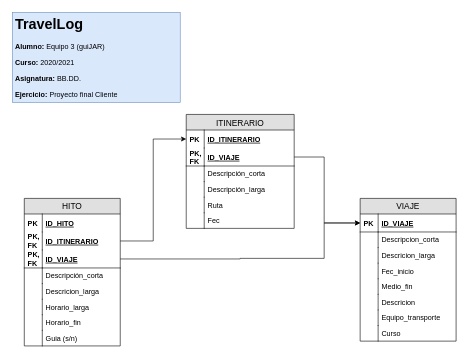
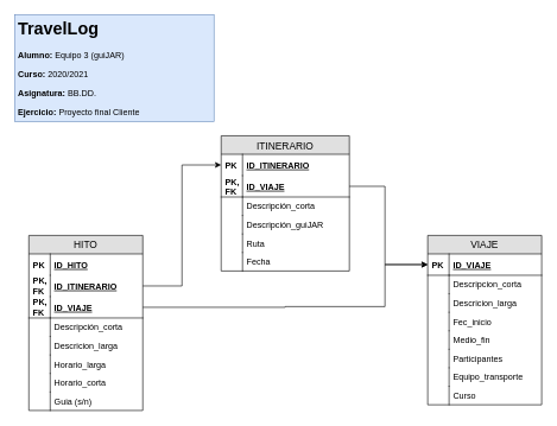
  <mxCell id="0" />
  <mxCell id="1" parent="0" />
  <mxCell id="2" value="&lt;h1&gt;TravelLog&lt;/h1&gt;&lt;p&gt;&lt;b&gt;Alumno:&lt;/b&gt; Equipo 3 (guiJAR)&lt;/p&gt;&lt;p&gt;&lt;b&gt;Curso:&amp;nbsp;&lt;/b&gt;2020/2021&lt;/p&gt;&lt;p&gt;&lt;b&gt;Asignatura:&lt;/b&gt;&amp;nbsp;BB.DD.&lt;/p&gt;&lt;p&gt;&lt;b&gt;Ejercicio:&lt;/b&gt;&amp;nbsp;Proyecto final Cliente&lt;br&gt;&lt;br&gt;&lt;/p&gt;" style="text;html=1;strokeColor=#6c8ebf;fillColor=#dae8fc;spacing=5;spacingTop=-20;whiteSpace=wrap;overflow=hidden;rounded=0;" parent="1" vertex="1"><mxGeometry x="20" y="20" width="280" height="150" as="geometry" /></mxCell>
  <mxCell id="3" value="ITINERARIO" style="swimlane;fontStyle=0;childLayout=stackLayout;horizontal=1;startSize=26;fillColor=#e0e0e0;horizontalStack=0;resizeParent=1;resizeParentMax=0;resizeLast=0;collapsible=1;marginBottom=0;swimlaneFillColor=#ffffff;align=center;fontSize=14;" parent="1" vertex="1"><mxGeometry x="310" y="190" width="180" height="190" as="geometry" /></mxCell>
  <mxCell id="4" value="ID_ITINERARIO" style="shape=partialRectangle;top=0;left=0;right=0;bottom=1;align=left;verticalAlign=middle;fillColor=none;spacingLeft=34;spacingRight=4;overflow=hidden;rotatable=0;points=[[0,0.5],[1,0.5]];portConstraint=eastwest;dropTarget=0;fontStyle=5;fontSize=12;strokeColor=none;" vertex="1" parent="3"><mxGeometry y="26" width="180" height="30" as="geometry" /></mxCell>
  <mxCell id="5" value="PK" style="shape=partialRectangle;top=0;left=0;bottom=0;fillColor=none;align=left;verticalAlign=middle;spacingLeft=4;spacingRight=4;overflow=hidden;rotatable=0;points=[];portConstraint=eastwest;part=1;fontSize=12;fontStyle=1" vertex="1" connectable="0" parent="4"><mxGeometry width="30" height="30" as="geometry" /></mxCell>
  <mxCell id="6" value="ID_VIAJE" style="shape=partialRectangle;top=0;left=0;right=0;bottom=1;align=left;verticalAlign=middle;fillColor=none;spacingLeft=34;spacingRight=4;overflow=hidden;rotatable=0;points=[[0,0.5],[1,0.5]];portConstraint=eastwest;dropTarget=0;fontStyle=5;fontSize=12;" parent="3" vertex="1"><mxGeometry y="56" width="180" height="30" as="geometry" /></mxCell>
  <mxCell id="7" value="PK,&#10;FK " style="shape=partialRectangle;top=0;left=0;bottom=0;fillColor=none;align=left;verticalAlign=middle;spacingLeft=4;spacingRight=4;overflow=hidden;rotatable=0;points=[];portConstraint=eastwest;part=1;fontSize=12;fontStyle=1" parent="6" vertex="1" connectable="0"><mxGeometry width="30" height="30" as="geometry" /></mxCell>
  <mxCell id="8" value="Descripción_corta" style="shape=partialRectangle;top=0;left=0;right=0;bottom=0;align=left;verticalAlign=top;fillColor=none;spacingLeft=34;spacingRight=4;overflow=hidden;rotatable=0;points=[[0,0.5],[1,0.5]];portConstraint=eastwest;dropTarget=0;fontSize=12;" parent="3" vertex="1"><mxGeometry y="86" width="180" height="26" as="geometry" /></mxCell>
  <mxCell id="9" value="" style="shape=partialRectangle;top=0;left=0;bottom=0;fillColor=none;align=left;verticalAlign=top;spacingLeft=4;spacingRight=4;overflow=hidden;rotatable=0;points=[];portConstraint=eastwest;part=1;fontSize=12;" parent="8" vertex="1" connectable="0"><mxGeometry width="30" height="26" as="geometry" /></mxCell>
- <mxCell id="10" value="Descripción_larga" style="shape=partialRectangle;top=0;left=0;right=0;bottom=0;align=left;verticalAlign=top;fillColor=none;spacingLeft=34;spacingRight=4;overflow=hidden;rotatable=0;points=[[0,0.5],[1,0.5]];portConstraint=eastwest;dropTarget=0;fontSize=12;" parent="3" vertex="1"><mxGeometry y="112" width="180" height="26" as="geometry" /></mxCell>
+ <mxCell id="10" value="Descripción_guiJAR" style="shape=partialRectangle;top=0;left=0;right=0;bottom=0;align=left;verticalAlign=top;fillColor=none;spacingLeft=34;spacingRight=4;overflow=hidden;rotatable=0;points=[[0,0.5],[1,0.5]];portConstraint=eastwest;dropTarget=0;fontSize=12;" parent="3" vertex="1"><mxGeometry y="112" width="180" height="26" as="geometry" /></mxCell>
  <mxCell id="11" value="" style="shape=partialRectangle;top=0;left=0;bottom=0;fillColor=none;align=left;verticalAlign=top;spacingLeft=4;spacingRight=4;overflow=hidden;rotatable=0;points=[];portConstraint=eastwest;part=1;fontSize=12;" parent="10" vertex="1" connectable="0"><mxGeometry width="30" height="26" as="geometry" /></mxCell>
  <mxCell id="12" value="Ruta" style="shape=partialRectangle;top=0;left=0;right=0;bottom=0;align=left;verticalAlign=top;fillColor=none;spacingLeft=34;spacingRight=4;overflow=hidden;rotatable=0;points=[[0,0.5],[1,0.5]];portConstraint=eastwest;dropTarget=0;fontSize=12;" vertex="1" parent="3"><mxGeometry y="138" width="180" height="26" as="geometry" /></mxCell>
  <mxCell id="13" value="" style="shape=partialRectangle;top=0;left=0;bottom=0;fillColor=none;align=left;verticalAlign=top;spacingLeft=4;spacingRight=4;overflow=hidden;rotatable=0;points=[];portConstraint=eastwest;part=1;fontSize=12;" vertex="1" connectable="0" parent="12"><mxGeometry width="30" height="26" as="geometry" /></mxCell>
- <mxCell id="14" value="Fec" style="shape=partialRectangle;top=0;left=0;right=0;bottom=0;align=left;verticalAlign=top;fillColor=none;spacingLeft=34;spacingRight=4;overflow=hidden;rotatable=0;points=[[0,0.5],[1,0.5]];portConstraint=eastwest;dropTarget=0;fontSize=12;" vertex="1" parent="3"><mxGeometry y="164" width="180" height="26" as="geometry" /></mxCell>
+ <mxCell id="14" value="Fecha" style="shape=partialRectangle;top=0;left=0;right=0;bottom=0;align=left;verticalAlign=top;fillColor=none;spacingLeft=34;spacingRight=4;overflow=hidden;rotatable=0;points=[[0,0.5],[1,0.5]];portConstraint=eastwest;dropTarget=0;fontSize=12;" vertex="1" parent="3"><mxGeometry y="164" width="180" height="26" as="geometry" /></mxCell>
  <mxCell id="15" value="" style="shape=partialRectangle;top=0;left=0;bottom=0;fillColor=none;align=left;verticalAlign=top;spacingLeft=4;spacingRight=4;overflow=hidden;rotatable=0;points=[];portConstraint=eastwest;part=1;fontSize=12;" vertex="1" connectable="0" parent="14"><mxGeometry width="30" height="26" as="geometry" /></mxCell>
  <mxCell id="16" value="VIAJE" style="swimlane;fontStyle=0;childLayout=stackLayout;horizontal=1;startSize=26;fillColor=#e0e0e0;horizontalStack=0;resizeParent=1;resizeParentMax=0;resizeLast=0;collapsible=1;marginBottom=0;swimlaneFillColor=#ffffff;align=center;fontSize=14;" parent="1" vertex="1"><mxGeometry x="600" y="330" width="160" height="238" as="geometry" /></mxCell>
  <mxCell id="17" value="ID_VIAJE" style="shape=partialRectangle;top=0;left=0;right=0;bottom=1;align=left;verticalAlign=middle;fillColor=none;spacingLeft=34;spacingRight=4;overflow=hidden;rotatable=0;points=[[0,0.5],[1,0.5]];portConstraint=eastwest;dropTarget=0;fontStyle=5;fontSize=12;" parent="16" vertex="1"><mxGeometry y="26" width="160" height="30" as="geometry" /></mxCell>
  <mxCell id="18" value="PK" style="shape=partialRectangle;top=0;left=0;bottom=0;fillColor=none;align=left;verticalAlign=middle;spacingLeft=4;spacingRight=4;overflow=hidden;rotatable=0;points=[];portConstraint=eastwest;part=1;fontSize=12;fontStyle=1" parent="17" vertex="1" connectable="0"><mxGeometry width="30" height="30" as="geometry" /></mxCell>
  <mxCell id="19" value="Descripcion_corta" style="shape=partialRectangle;top=0;left=0;right=0;bottom=0;align=left;verticalAlign=top;fillColor=none;spacingLeft=34;spacingRight=4;overflow=hidden;rotatable=0;points=[[0,0.5],[1,0.5]];portConstraint=eastwest;dropTarget=0;fontSize=12;" parent="16" vertex="1"><mxGeometry y="56" width="160" height="26" as="geometry" /></mxCell>
  <mxCell id="20" value="" style="shape=partialRectangle;top=0;left=0;bottom=0;fillColor=none;align=left;verticalAlign=top;spacingLeft=4;spacingRight=4;overflow=hidden;rotatable=0;points=[];portConstraint=eastwest;part=1;fontSize=12;" parent="19" vertex="1" connectable="0"><mxGeometry width="30" height="26" as="geometry" /></mxCell>
  <mxCell id="21" value="Descricion_larga" style="shape=partialRectangle;top=0;left=0;right=0;bottom=0;align=left;verticalAlign=top;fillColor=none;spacingLeft=34;spacingRight=4;overflow=hidden;rotatable=0;points=[[0,0.5],[1,0.5]];portConstraint=eastwest;dropTarget=0;fontSize=12;" parent="16" vertex="1"><mxGeometry y="82" width="160" height="26" as="geometry" /></mxCell>
  <mxCell id="22" value="" style="shape=partialRectangle;top=0;left=0;bottom=0;fillColor=none;align=left;verticalAlign=top;spacingLeft=4;spacingRight=4;overflow=hidden;rotatable=0;points=[];portConstraint=eastwest;part=1;fontSize=12;" parent="21" vertex="1" connectable="0"><mxGeometry width="30" height="26" as="geometry" /></mxCell>
  <mxCell id="23" value="Fec_inicio&#10;" style="shape=partialRectangle;top=0;left=0;right=0;bottom=0;align=left;verticalAlign=top;fillColor=none;spacingLeft=34;spacingRight=4;overflow=hidden;rotatable=0;points=[[0,0.5],[1,0.5]];portConstraint=eastwest;dropTarget=0;fontSize=12;" vertex="1" parent="16"><mxGeometry y="108" width="160" height="26" as="geometry" /></mxCell>
  <mxCell id="24" value="" style="shape=partialRectangle;top=0;left=0;bottom=0;fillColor=none;align=left;verticalAlign=top;spacingLeft=4;spacingRight=4;overflow=hidden;rotatable=0;points=[];portConstraint=eastwest;part=1;fontSize=12;" vertex="1" connectable="0" parent="23"><mxGeometry width="30" height="26" as="geometry" /></mxCell>
  <mxCell id="25" value="Medio_fin" style="shape=partialRectangle;top=0;left=0;right=0;bottom=0;align=left;verticalAlign=top;fillColor=none;spacingLeft=34;spacingRight=4;overflow=hidden;rotatable=0;points=[[0,0.5],[1,0.5]];portConstraint=eastwest;dropTarget=0;fontSize=12;" parent="16" vertex="1"><mxGeometry y="134" width="160" height="26" as="geometry" /></mxCell>
  <mxCell id="26" value="" style="shape=partialRectangle;top=0;left=0;bottom=0;fillColor=none;align=left;verticalAlign=top;spacingLeft=4;spacingRight=4;overflow=hidden;rotatable=0;points=[];portConstraint=eastwest;part=1;fontSize=12;" parent="25" vertex="1" connectable="0"><mxGeometry width="30" height="26" as="geometry" /></mxCell>
- <mxCell id="27" value="Descricion" style="shape=partialRectangle;top=0;left=0;right=0;bottom=0;align=left;verticalAlign=top;fillColor=none;spacingLeft=34;spacingRight=4;overflow=hidden;rotatable=0;points=[[0,0.5],[1,0.5]];portConstraint=eastwest;dropTarget=0;fontSize=12;" vertex="1" parent="16"><mxGeometry y="160" width="160" height="26" as="geometry" /></mxCell>
+ <mxCell id="27" value="Participantes" style="shape=partialRectangle;top=0;left=0;right=0;bottom=0;align=left;verticalAlign=top;fillColor=none;spacingLeft=34;spacingRight=4;overflow=hidden;rotatable=0;points=[[0,0.5],[1,0.5]];portConstraint=eastwest;dropTarget=0;fontSize=12;" vertex="1" parent="16"><mxGeometry y="160" width="160" height="26" as="geometry" /></mxCell>
  <mxCell id="28" value="" style="shape=partialRectangle;top=0;left=0;bottom=0;fillColor=none;align=left;verticalAlign=top;spacingLeft=4;spacingRight=4;overflow=hidden;rotatable=0;points=[];portConstraint=eastwest;part=1;fontSize=12;" vertex="1" connectable="0" parent="27"><mxGeometry width="30" height="26" as="geometry" /></mxCell>
  <mxCell id="29" value="Equipo_transporte" style="shape=partialRectangle;top=0;left=0;right=0;bottom=0;align=left;verticalAlign=top;fillColor=none;spacingLeft=34;spacingRight=4;overflow=hidden;rotatable=0;points=[[0,0.5],[1,0.5]];portConstraint=eastwest;dropTarget=0;fontSize=12;" vertex="1" parent="16"><mxGeometry y="186" width="160" height="26" as="geometry" /></mxCell>
  <mxCell id="30" value="" style="shape=partialRectangle;top=0;left=0;bottom=0;fillColor=none;align=left;verticalAlign=top;spacingLeft=4;spacingRight=4;overflow=hidden;rotatable=0;points=[];portConstraint=eastwest;part=1;fontSize=12;" vertex="1" connectable="0" parent="29"><mxGeometry width="30" height="26" as="geometry" /></mxCell>
  <mxCell id="31" value="Curso" style="shape=partialRectangle;top=0;left=0;right=0;bottom=0;align=left;verticalAlign=top;fillColor=none;spacingLeft=34;spacingRight=4;overflow=hidden;rotatable=0;points=[[0,0.5],[1,0.5]];portConstraint=eastwest;dropTarget=0;fontSize=12;" vertex="1" parent="16"><mxGeometry y="212" width="160" height="26" as="geometry" /></mxCell>
  <mxCell id="32" value="" style="shape=partialRectangle;top=0;left=0;bottom=0;fillColor=none;align=left;verticalAlign=top;spacingLeft=4;spacingRight=4;overflow=hidden;rotatable=0;points=[];portConstraint=eastwest;part=1;fontSize=12;" vertex="1" connectable="0" parent="31"><mxGeometry width="30" height="26" as="geometry" /></mxCell>
  <mxCell id="33" style="edgeStyle=orthogonalEdgeStyle;rounded=0;orthogonalLoop=1;jettySize=auto;html=1;entryX=0;entryY=0.5;entryDx=0;entryDy=0;" edge="1" parent="1" source="6" target="17"><mxGeometry relative="1" as="geometry"><Array as="points"><mxPoint x="540" y="261" /><mxPoint x="540" y="371" /></Array></mxGeometry></mxCell>
  <mxCell id="34" value="HITO" style="swimlane;fontStyle=0;childLayout=stackLayout;horizontal=1;startSize=26;fillColor=#e0e0e0;horizontalStack=0;resizeParent=1;resizeParentMax=0;resizeLast=0;collapsible=1;marginBottom=0;swimlaneFillColor=#ffffff;align=center;fontSize=14;" vertex="1" parent="1"><mxGeometry x="40" y="330" width="160" height="246" as="geometry" /></mxCell>
  <mxCell id="35" value="ID_HITO" style="shape=partialRectangle;top=0;left=0;right=0;bottom=1;align=left;verticalAlign=middle;fillColor=none;spacingLeft=34;spacingRight=4;overflow=hidden;rotatable=0;points=[[0,0.5],[1,0.5]];portConstraint=eastwest;dropTarget=0;fontStyle=5;fontSize=12;strokeColor=none;" vertex="1" parent="34"><mxGeometry y="26" width="160" height="30" as="geometry" /></mxCell>
  <mxCell id="36" value="PK" style="shape=partialRectangle;top=0;left=0;bottom=0;fillColor=none;align=left;verticalAlign=middle;spacingLeft=4;spacingRight=4;overflow=hidden;rotatable=0;points=[];portConstraint=eastwest;part=1;fontSize=12;fontStyle=1" vertex="1" connectable="0" parent="35"><mxGeometry width="30" height="30" as="geometry" /></mxCell>
  <mxCell id="37" value="ID_ITINERARIO" style="shape=partialRectangle;top=0;left=0;right=0;bottom=1;align=left;verticalAlign=middle;fillColor=none;spacingLeft=34;spacingRight=4;overflow=hidden;rotatable=0;points=[[0,0.5],[1,0.5]];portConstraint=eastwest;dropTarget=0;fontStyle=5;fontSize=12;strokeColor=none;" vertex="1" parent="34"><mxGeometry y="56" width="160" height="30" as="geometry" /></mxCell>
  <mxCell id="38" value="PK,&#10;FK" style="shape=partialRectangle;top=0;left=0;bottom=0;fillColor=none;align=left;verticalAlign=middle;spacingLeft=4;spacingRight=4;overflow=hidden;rotatable=0;points=[];portConstraint=eastwest;part=1;fontSize=12;fontStyle=1" vertex="1" connectable="0" parent="37"><mxGeometry width="30" height="30" as="geometry" /></mxCell>
  <mxCell id="39" value="ID_VIAJE" style="shape=partialRectangle;top=0;left=0;right=0;bottom=1;align=left;verticalAlign=middle;fillColor=none;spacingLeft=34;spacingRight=4;overflow=hidden;rotatable=0;points=[[0,0.5],[1,0.5]];portConstraint=eastwest;dropTarget=0;fontStyle=5;fontSize=12;" vertex="1" parent="34"><mxGeometry y="86" width="160" height="30" as="geometry" /></mxCell>
  <mxCell id="40" value="PK,&#10;FK" style="shape=partialRectangle;top=0;left=0;bottom=0;fillColor=none;align=left;verticalAlign=middle;spacingLeft=4;spacingRight=4;overflow=hidden;rotatable=0;points=[];portConstraint=eastwest;part=1;fontSize=12;fontStyle=1" vertex="1" connectable="0" parent="39"><mxGeometry width="30" height="30" as="geometry" /></mxCell>
  <mxCell id="41" value="Descripción_corta" style="shape=partialRectangle;top=0;left=0;right=0;bottom=0;align=left;verticalAlign=top;fillColor=none;spacingLeft=34;spacingRight=4;overflow=hidden;rotatable=0;points=[[0,0.5],[1,0.5]];portConstraint=eastwest;dropTarget=0;fontSize=12;" vertex="1" parent="34"><mxGeometry y="116" width="160" height="26" as="geometry" /></mxCell>
  <mxCell id="42" value="" style="shape=partialRectangle;top=0;left=0;bottom=0;fillColor=none;align=left;verticalAlign=top;spacingLeft=4;spacingRight=4;overflow=hidden;rotatable=0;points=[];portConstraint=eastwest;part=1;fontSize=12;" vertex="1" connectable="0" parent="41"><mxGeometry width="30" height="26" as="geometry" /></mxCell>
  <mxCell id="43" value="Descricion_larga" style="shape=partialRectangle;top=0;left=0;right=0;bottom=0;align=left;verticalAlign=top;fillColor=none;spacingLeft=34;spacingRight=4;overflow=hidden;rotatable=0;points=[[0,0.5],[1,0.5]];portConstraint=eastwest;dropTarget=0;fontSize=12;" vertex="1" parent="34"><mxGeometry y="142" width="160" height="26" as="geometry" /></mxCell>
  <mxCell id="44" value="" style="shape=partialRectangle;top=0;left=0;bottom=0;fillColor=none;align=left;verticalAlign=top;spacingLeft=4;spacingRight=4;overflow=hidden;rotatable=0;points=[];portConstraint=eastwest;part=1;fontSize=12;" vertex="1" connectable="0" parent="43"><mxGeometry width="30" height="26" as="geometry" /></mxCell>
  <mxCell id="45" value="Horario_larga" style="shape=partialRectangle;top=0;left=0;right=0;bottom=0;align=left;verticalAlign=top;fillColor=none;spacingLeft=34;spacingRight=4;overflow=hidden;rotatable=0;points=[[0,0.5],[1,0.5]];portConstraint=eastwest;dropTarget=0;fontSize=12;" vertex="1" parent="34"><mxGeometry y="168" width="160" height="26" as="geometry" /></mxCell>
  <mxCell id="46" value="" style="shape=partialRectangle;top=0;left=0;bottom=0;fillColor=none;align=left;verticalAlign=top;spacingLeft=4;spacingRight=4;overflow=hidden;rotatable=0;points=[];portConstraint=eastwest;part=1;fontSize=12;" vertex="1" connectable="0" parent="45"><mxGeometry width="30" height="26" as="geometry" /></mxCell>
- <mxCell id="47" value="Horario_fin" style="shape=partialRectangle;top=0;left=0;right=0;bottom=0;align=left;verticalAlign=top;fillColor=none;spacingLeft=34;spacingRight=4;overflow=hidden;rotatable=0;points=[[0,0.5],[1,0.5]];portConstraint=eastwest;dropTarget=0;fontSize=12;" vertex="1" parent="34"><mxGeometry y="194" width="160" height="26" as="geometry" /></mxCell>
+ <mxCell id="47" value="Horario_corta" style="shape=partialRectangle;top=0;left=0;right=0;bottom=0;align=left;verticalAlign=top;fillColor=none;spacingLeft=34;spacingRight=4;overflow=hidden;rotatable=0;points=[[0,0.5],[1,0.5]];portConstraint=eastwest;dropTarget=0;fontSize=12;" vertex="1" parent="34"><mxGeometry y="194" width="160" height="26" as="geometry" /></mxCell>
  <mxCell id="48" value="" style="shape=partialRectangle;top=0;left=0;bottom=0;fillColor=none;align=left;verticalAlign=top;spacingLeft=4;spacingRight=4;overflow=hidden;rotatable=0;points=[];portConstraint=eastwest;part=1;fontSize=12;" vertex="1" connectable="0" parent="47"><mxGeometry width="30" height="26" as="geometry" /></mxCell>
  <mxCell id="49" value="Guia (s/n)" style="shape=partialRectangle;top=0;left=0;right=0;bottom=0;align=left;verticalAlign=top;fillColor=none;spacingLeft=34;spacingRight=4;overflow=hidden;rotatable=0;points=[[0,0.5],[1,0.5]];portConstraint=eastwest;dropTarget=0;fontSize=12;" vertex="1" parent="34"><mxGeometry y="220" width="160" height="26" as="geometry" /></mxCell>
  <mxCell id="50" value="" style="shape=partialRectangle;top=0;left=0;bottom=0;fillColor=none;align=left;verticalAlign=top;spacingLeft=4;spacingRight=4;overflow=hidden;rotatable=0;points=[];portConstraint=eastwest;part=1;fontSize=12;" vertex="1" connectable="0" parent="49"><mxGeometry width="30" height="26" as="geometry" /></mxCell>
  <mxCell id="51" style="edgeStyle=orthogonalEdgeStyle;rounded=0;orthogonalLoop=1;jettySize=auto;html=1;exitX=1;exitY=0.5;exitDx=0;exitDy=0;entryX=0;entryY=0.5;entryDx=0;entryDy=0;" edge="1" parent="1" source="37" target="4"><mxGeometry relative="1" as="geometry" /></mxCell>
  <mxCell id="52" style="edgeStyle=orthogonalEdgeStyle;rounded=0;orthogonalLoop=1;jettySize=auto;html=1;entryX=0;entryY=0.5;entryDx=0;entryDy=0;" edge="1" parent="1" source="39" target="17"><mxGeometry relative="1" as="geometry"><Array as="points"><mxPoint x="400" y="431" /><mxPoint x="400" y="430" /><mxPoint x="540" y="430" /><mxPoint x="540" y="371" /></Array></mxGeometry></mxCell>
